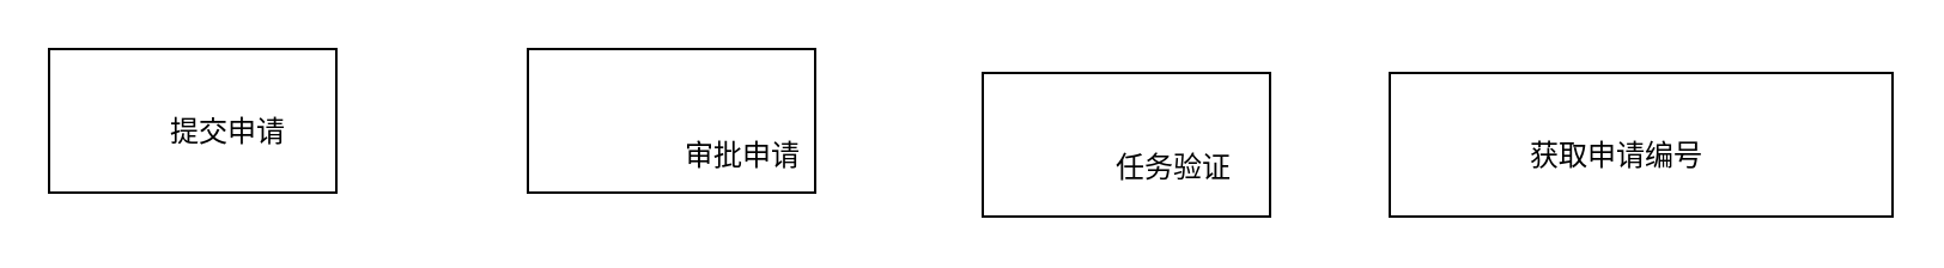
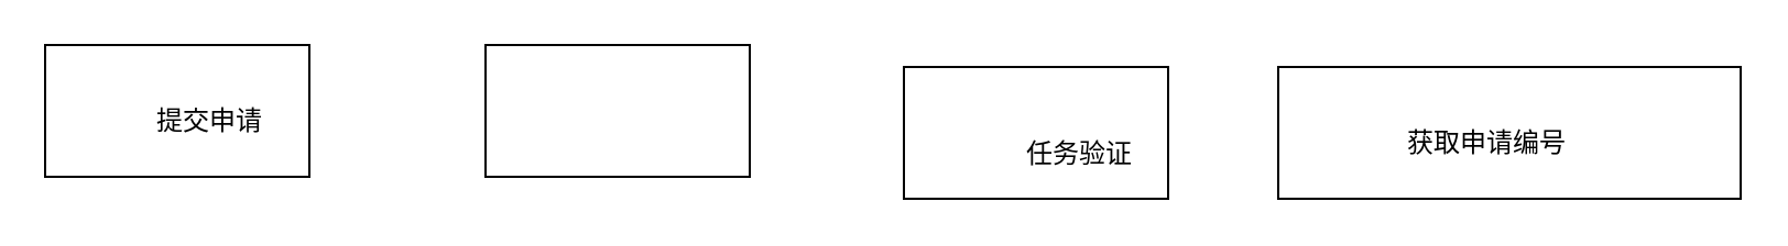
  <mxCell id="0" />
  <mxCell id="1" parent="0" />
  <mxCell id="2" value="" style="group" vertex="1" connectable="0" parent="1"><mxGeometry x="20" y="20" width="120" height="60" as="geometry" /></mxCell>
  <mxCell id="3" value="" style="rounded=0;whiteSpace=wrap;html=1;" vertex="1" parent="2"><mxGeometry width="120" height="60" as="geometry" /></mxCell>
  <mxCell id="4" value="提交申请" style="text;html=1;strokeColor=none;fillColor=none;align=center;verticalAlign=middle;whiteSpace=wrap;rounded=0;" vertex="1" parent="2"><mxGeometry x="45" y="20" width="60" height="30" as="geometry" /></mxCell>
  <mxCell id="5" value="" style="group" vertex="1" connectable="0" parent="1"><mxGeometry x="220" y="20" width="120" height="60" as="geometry" /></mxCell>
  <mxCell id="6" value="" style="rounded=0;whiteSpace=wrap;html=1;" vertex="1" parent="5"><mxGeometry width="120" height="60" as="geometry" /></mxCell>
- <mxCell id="7" value="审批申请" style="text;html=1;strokeColor=none;fillColor=none;align=center;verticalAlign=middle;whiteSpace=wrap;rounded=0;" vertex="1" parent="5"><mxGeometry x="60" y="30" width="60" height="30" as="geometry" /></mxCell>
  <mxCell id="8" value="" style="group" vertex="1" connectable="0" parent="1"><mxGeometry x="410" y="30" width="120" height="60" as="geometry" /></mxCell>
  <mxCell id="9" value="" style="rounded=0;whiteSpace=wrap;html=1;" vertex="1" parent="8"><mxGeometry width="120" height="60" as="geometry" /></mxCell>
  <mxCell id="10" value="任务验证" style="text;html=1;strokeColor=none;fillColor=none;align=center;verticalAlign=middle;whiteSpace=wrap;rounded=0;" vertex="1" parent="8"><mxGeometry x="50" y="25" width="60" height="30" as="geometry" /></mxCell>
  <mxCell id="11" value="" style="group" vertex="1" connectable="0" parent="1"><mxGeometry x="580" y="30" width="210" height="60" as="geometry" /></mxCell>
  <mxCell id="12" value="" style="rounded=0;whiteSpace=wrap;html=1;" vertex="1" parent="11"><mxGeometry width="210" height="60" as="geometry" /></mxCell>
  <mxCell id="13" value="获取申请编号&lt;br&gt;" style="text;html=1;strokeColor=none;fillColor=none;align=center;verticalAlign=middle;whiteSpace=wrap;rounded=0;" vertex="1" parent="11"><mxGeometry x="45" y="20" width="100" height="30" as="geometry" /></mxCell>
